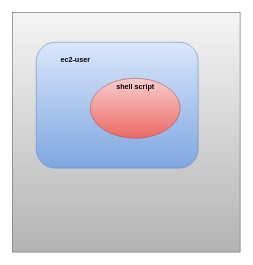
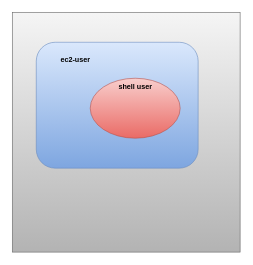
  <mxCell id="0" />
  <mxCell id="1" parent="0" />
  <mxCell id="2" value="" style="rounded=0;whiteSpace=wrap;html=1;fillColor=#f5f5f5;gradientColor=#b3b3b3;strokeColor=#666666;" vertex="1" parent="1"><mxGeometry y="20" width="380" height="400" as="geometry" x="20" /></mxCell>
  <mxCell id="3" value="" style="rounded=1;whiteSpace=wrap;html=1;fillColor=#dae8fc;gradientColor=#7ea6e0;strokeColor=#6c8ebf;" vertex="1" parent="1"><mxGeometry x="60" y="70" width="270" height="210" as="geometry" /></mxCell>
  <mxCell id="4" value="&lt;b&gt;ec2-user&lt;/b&gt;" style="text;html=1;align=center;verticalAlign=middle;resizable=0;points=[];autosize=1;strokeColor=none;fillColor=none;" vertex="1" parent="1"><mxGeometry x="90" y="85" width="70" height="30" as="geometry" /></mxCell>
  <mxCell id="5" value="" style="ellipse;whiteSpace=wrap;html=1;fillColor=#f8cecc;gradientColor=#ea6b66;strokeColor=#b85450;" vertex="1" parent="1"><mxGeometry x="150" y="130" width="150" height="100" as="geometry" /></mxCell>
- <mxCell id="6" value="&lt;b&gt;shell script&lt;/b&gt;" style="text;html=1;align=center;verticalAlign=middle;resizable=0;points=[];autosize=1;strokeColor=none;fillColor=none;" vertex="1" parent="1"><mxGeometry x="180" y="130" width="90" height="30" as="geometry" /></mxCell>
+ <mxCell id="6" value="&lt;b&gt;shell user&lt;/b&gt;" style="text;html=1;align=center;verticalAlign=middle;resizable=0;points=[];autosize=1;strokeColor=none;fillColor=none;" vertex="1" parent="1"><mxGeometry x="180" y="130" width="90" height="30" as="geometry" /></mxCell>
